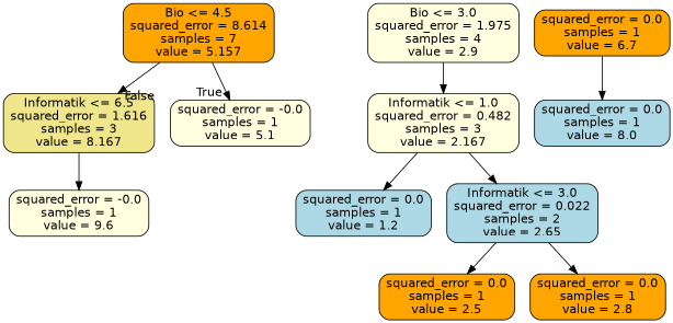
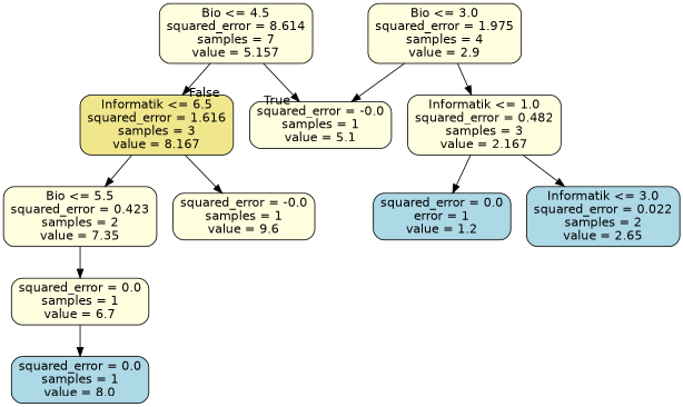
  digraph {
    node [color=black fillcolor=lightyellow fontname=helvetica shape=box style="filled, rounded"]
    edge [fontname=helvetica]
-   n1 [fillcolor=orange label="Bio <= 4.5\nsquared_error = 8.614\nsamples = 7\nvalue = 5.157"]
+   n1 [label="Bio <= 4.5\nsquared_error = 8.614\nsamples = 7\nvalue = 5.157"]
    n2 [fillcolor=khaki label="Informatik <= 6.5\nsquared_error = 1.616\nsamples = 3\nvalue = 8.167"]
    n3 [label="squared_error = -0.0\nsamples = 1\nvalue = 5.1"]
    n4 [label="Bio <= 3.0\nsquared_error = 1.975\nsamples = 4\nvalue = 2.9"]
    n5 [label="Informatik <= 1.0\nsquared_error = 0.482\nsamples = 3\nvalue = 2.167"]
+   n6 [label="Bio <= 5.5\nsquared_error = 0.423\nsamples = 2\nvalue = 7.35"]
    n7 [label="squared_error = -0.0\nsamples = 1\nvalue = 9.6"]
-   n8 [fillcolor=lightblue label="squared_error = 0.0\nsamples = 1\nvalue = 1.2"]
+   n8 [fillcolor=lightblue label="squared_error = 0.0\nerror = 1\nvalue = 1.2"]
    n9 [fillcolor=lightblue label="Informatik <= 3.0\nsquared_error = 0.022\nsamples = 2\nvalue = 2.65"]
-   n10 [fillcolor=orange label="squared_error = 0.0\nsamples = 1\nvalue = 2.5"]
-   n11 [fillcolor=orange label="squared_error = 0.0\nsamples = 1\nvalue = 2.8"]
-   n12 [fillcolor=orange label="squared_error = 0.0\nsamples = 1\nvalue = 6.7"]
+   n12 [label="squared_error = 0.0\nsamples = 1\nvalue = 6.7"]
    n13 [fillcolor=lightblue label="squared_error = 0.0\nsamples = 1\nvalue = 8.0"]
    n1 -> n2 [headlabel=False labelangle=-45 labeldistance=2.5]
    n1 -> n3 [headlabel=True labelangle=45 labeldistance=2.5]
+   n2 -> n6
    n2 -> n7
+   n4 -> n3
    n4 -> n5
    n5 -> n8
    n5 -> n9
-   n9 -> n10
-   n9 -> n11
+   n6 -> n12
    n12 -> n13
  }
